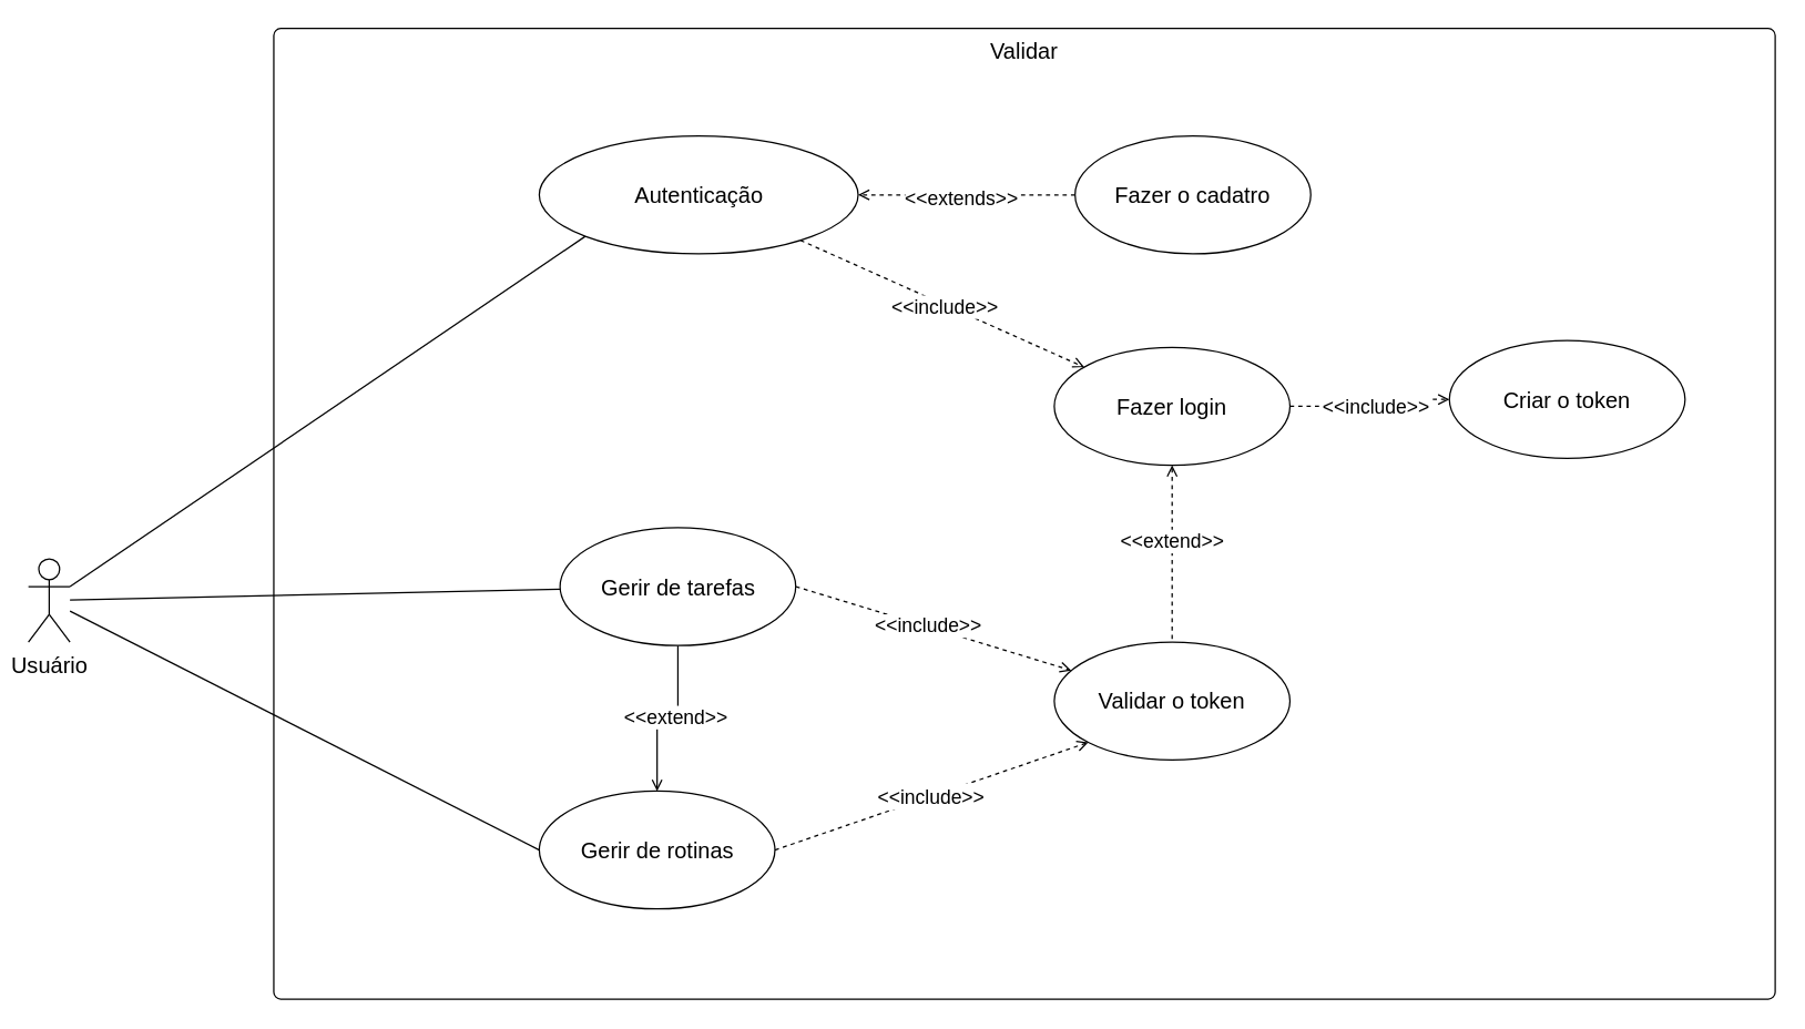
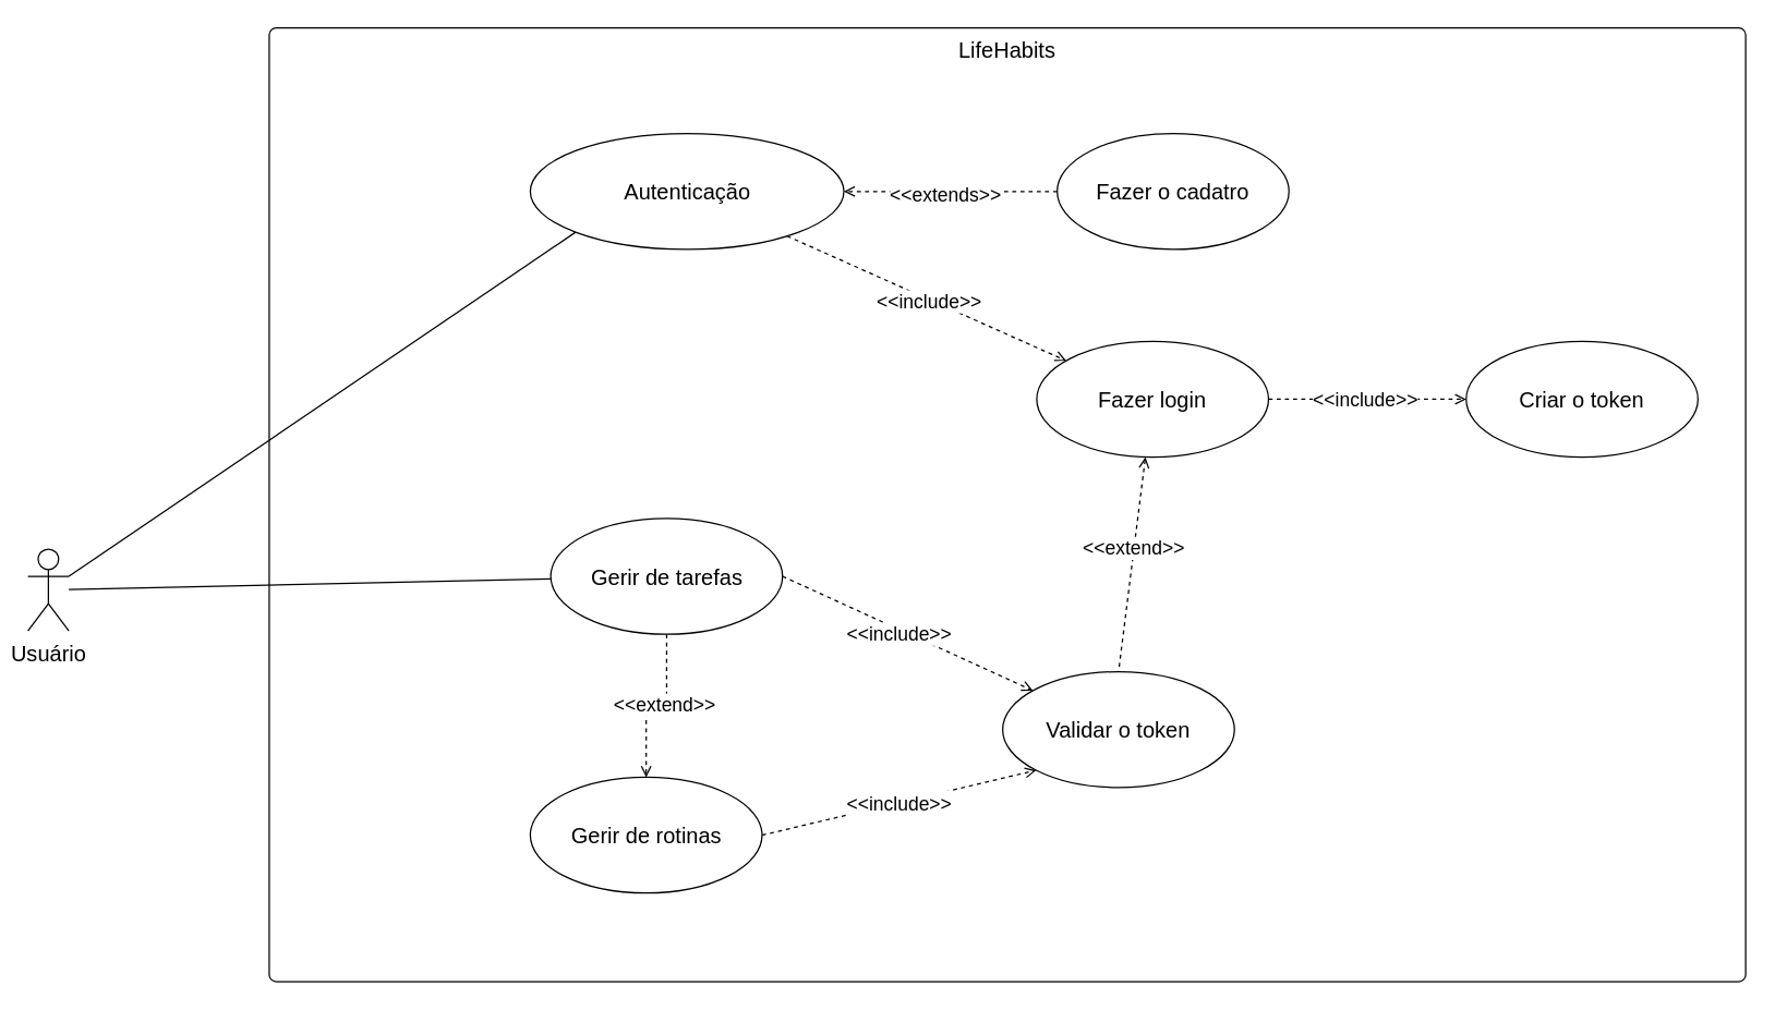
  <mxCell id="0" />
  <mxCell id="1" parent="0" />
- <mxCell id="2" value="Validar" style="html=1;align=center;verticalAlign=top;rounded=1;absoluteArcSize=1;arcSize=10;dashed=0;whiteSpace=wrap;fontSize=16;" vertex="1" parent="1"><mxGeometry x="197" y="20" width="1083" height="700" as="geometry" /></mxCell>
- <mxCell id="3" style="rounded=0;orthogonalLoop=1;jettySize=auto;html=1;entryX=0;entryY=0.5;entryDx=0;entryDy=0;elbow=vertical;endArrow=none;endFill=0;fontSize=16;" edge="1" parent="1" source="6" target="16"><mxGeometry relative="1" as="geometry" /></mxCell>
+ <mxCell id="2" value="LifeHabits" style="html=1;align=center;verticalAlign=top;rounded=1;absoluteArcSize=1;arcSize=10;dashed=0;whiteSpace=wrap;fontSize=16;" vertex="1" parent="1"><mxGeometry x="197" y="20" width="1083" height="700" as="geometry" /></mxCell>
  <mxCell id="4" style="rounded=0;orthogonalLoop=1;jettySize=auto;html=1;endArrow=none;endFill=0;fontSize=16;" edge="1" parent="1" source="6" target="14"><mxGeometry relative="1" as="geometry" /></mxCell>
  <mxCell id="5" style="rounded=0;orthogonalLoop=1;jettySize=auto;html=1;exitX=1;exitY=0.333;exitDx=0;exitDy=0;exitPerimeter=0;entryX=0;entryY=1;entryDx=0;entryDy=0;endArrow=none;endFill=0;fontSize=16;" edge="1" parent="1" source="6" target="9"><mxGeometry relative="1" as="geometry" /></mxCell>
  <mxCell id="6" value="Usuário" style="shape=umlActor;verticalLabelPosition=bottom;verticalAlign=top;html=1;fontSize=16;" vertex="1" parent="1"><mxGeometry x="20" y="402.5" width="30" height="60" as="geometry" /></mxCell>
  <mxCell id="7" style="rounded=0;orthogonalLoop=1;jettySize=auto;html=1;dashed=1;endArrow=open;endFill=0;fontSize=16;" edge="1" parent="1" source="9" target="21"><mxGeometry relative="1" as="geometry" /></mxCell>
  <mxCell id="8" value="&amp;lt;&amp;lt;include&amp;gt;&amp;gt;" style="edgeLabel;html=1;align=center;verticalAlign=middle;resizable=0;points=[];fontSize=14;" vertex="1" connectable="0" parent="7"><mxGeometry x="0.037" y="1" relative="1" as="geometry"><mxPoint x="-3" y="1" as="offset" /></mxGeometry></mxCell>
  <mxCell id="9" value="Autenticação" style="ellipse;whiteSpace=wrap;html=1;fontSize=16;" vertex="1" parent="1"><mxGeometry x="388.5" y="97.5" width="230" height="85" as="geometry" /></mxCell>
  <mxCell id="10" style="rounded=0;orthogonalLoop=1;jettySize=auto;html=1;exitX=1;exitY=0.5;exitDx=0;exitDy=0;dashed=1;endArrow=open;endFill=0;fontSize=16;" edge="1" parent="1" source="14" target="26"><mxGeometry relative="1" as="geometry" /></mxCell>
  <mxCell id="11" value="&amp;lt;&amp;lt;include&amp;gt;&amp;gt;" style="edgeLabel;html=1;align=center;verticalAlign=middle;resizable=0;points=[];fontSize=14;" vertex="1" connectable="0" parent="10"><mxGeometry x="0.228" y="-2" relative="1" as="geometry"><mxPoint x="-27" y="-11" as="offset" /></mxGeometry></mxCell>
- <mxCell id="12" style="edgeStyle=orthogonalEdgeStyle;rounded=0;orthogonalLoop=1;jettySize=auto;html=1;dashed=0;endArrow=open;endFill=0;" edge="1" parent="1" source="14" target="16"><mxGeometry relative="1" as="geometry" /></mxCell>
+ <mxCell id="12" style="edgeStyle=orthogonalEdgeStyle;rounded=0;orthogonalLoop=1;jettySize=auto;html=1;dashed=1;endArrow=open;endFill=0;" edge="1" parent="1" source="14" target="16"><mxGeometry relative="1" as="geometry" /></mxCell>
  <mxCell id="13" value="&amp;lt;&amp;lt;extend&amp;gt;&amp;gt;" style="edgeLabel;html=1;align=center;verticalAlign=middle;resizable=0;points=[];fontSize=14;" vertex="1" connectable="0" parent="12"><mxGeometry x="-0.087" y="-1" relative="1" as="geometry"><mxPoint as="offset" /></mxGeometry></mxCell>
  <mxCell id="14" value="Gerir de tarefas" style="ellipse;whiteSpace=wrap;html=1;fontSize=16;" vertex="1" parent="1"><mxGeometry x="403.5" y="380" width="170" height="85" as="geometry" /></mxCell>
  <mxCell id="15" value="&lt;font style=&quot;font-size: 14px;&quot;&gt;&amp;lt;&amp;lt;include&amp;gt;&amp;gt;&lt;/font&gt;" style="rounded=0;orthogonalLoop=1;jettySize=auto;html=1;entryX=0;entryY=1;entryDx=0;entryDy=0;exitX=1;exitY=0.5;exitDx=0;exitDy=0;elbow=vertical;dashed=1;endArrow=open;endFill=0;fontSize=16;" edge="1" parent="1" source="16" target="26"><mxGeometry x="-0.003" relative="1" as="geometry"><mxPoint as="offset" /></mxGeometry></mxCell>
  <mxCell id="16" value="Gerir de rotinas" style="ellipse;whiteSpace=wrap;html=1;fontSize=16;" vertex="1" parent="1"><mxGeometry x="388.5" y="570" width="170" height="85" as="geometry" /></mxCell>
  <mxCell id="17" style="edgeStyle=orthogonalEdgeStyle;rounded=0;orthogonalLoop=1;jettySize=auto;html=1;dashed=1;endArrow=open;endFill=0;fontSize=16;" edge="1" parent="1" source="21" target="25"><mxGeometry relative="1" as="geometry" /></mxCell>
  <mxCell id="18" value="&amp;lt;&amp;lt;include&amp;gt;&amp;gt;" style="edgeLabel;html=1;align=center;verticalAlign=middle;resizable=0;points=[];fontSize=14;" vertex="1" connectable="0" parent="17"><mxGeometry x="-0.267" y="-1" relative="1" as="geometry"><mxPoint x="17" y="-1" as="offset" /></mxGeometry></mxCell>
  <mxCell id="19" style="rounded=0;orthogonalLoop=1;jettySize=auto;html=1;entryX=0.5;entryY=0;entryDx=0;entryDy=0;dashed=1;endArrow=none;endFill=0;startArrow=open;startFill=0;fontSize=16;" edge="1" parent="1" source="21" target="26"><mxGeometry relative="1" as="geometry" /></mxCell>
  <mxCell id="20" value="&amp;lt;&amp;lt;extend&amp;gt;&amp;gt;" style="edgeLabel;html=1;align=center;verticalAlign=middle;resizable=0;points=[];fontSize=14;" vertex="1" connectable="0" parent="19"><mxGeometry x="-0.152" y="-1" relative="1" as="geometry"><mxPoint as="offset" /></mxGeometry></mxCell>
  <mxCell id="21" value="Fazer login" style="ellipse;whiteSpace=wrap;html=1;fontSize=16;" vertex="1" parent="1"><mxGeometry x="760" y="250" width="170" height="85" as="geometry" /></mxCell>
  <mxCell id="22" style="edgeStyle=orthogonalEdgeStyle;rounded=0;orthogonalLoop=1;jettySize=auto;html=1;endArrow=open;endFill=0;dashed=1;fontSize=16;" edge="1" parent="1" source="24" target="9"><mxGeometry relative="1" as="geometry" /></mxCell>
  <mxCell id="23" value="&amp;lt;&amp;lt;extends&amp;gt;&amp;gt;" style="edgeLabel;html=1;align=center;verticalAlign=middle;resizable=0;points=[];fontSize=14;" vertex="1" connectable="0" parent="22"><mxGeometry x="0.056" y="2" relative="1" as="geometry"><mxPoint as="offset" /></mxGeometry></mxCell>
  <mxCell id="24" value="Fazer o cadatro" style="ellipse;whiteSpace=wrap;html=1;fontSize=16;" vertex="1" parent="1"><mxGeometry x="775" y="97.5" width="170" height="85" as="geometry" /></mxCell>
- <mxCell id="25" value="Criar o token" style="ellipse;whiteSpace=wrap;html=1;fontSize=16;" vertex="1" parent="1"><mxGeometry x="1045" y="245" width="170" height="85" as="geometry" /></mxCell>
- <mxCell id="26" value="Validar o token" style="ellipse;whiteSpace=wrap;html=1;fontSize=16;" vertex="1" parent="1"><mxGeometry x="760" y="462.5" width="170" height="85" as="geometry" /></mxCell>
+ <mxCell id="25" value="Criar o token" style="ellipse;whiteSpace=wrap;html=1;fontSize=16;" vertex="1" parent="1"><mxGeometry x="1075" y="250" width="170" height="85" as="geometry" /></mxCell>
+ <mxCell id="26" value="Validar o token" style="ellipse;whiteSpace=wrap;html=1;fontSize=16;" vertex="1" parent="1"><mxGeometry x="735" y="492.5" width="170" height="85" as="geometry" /></mxCell>
